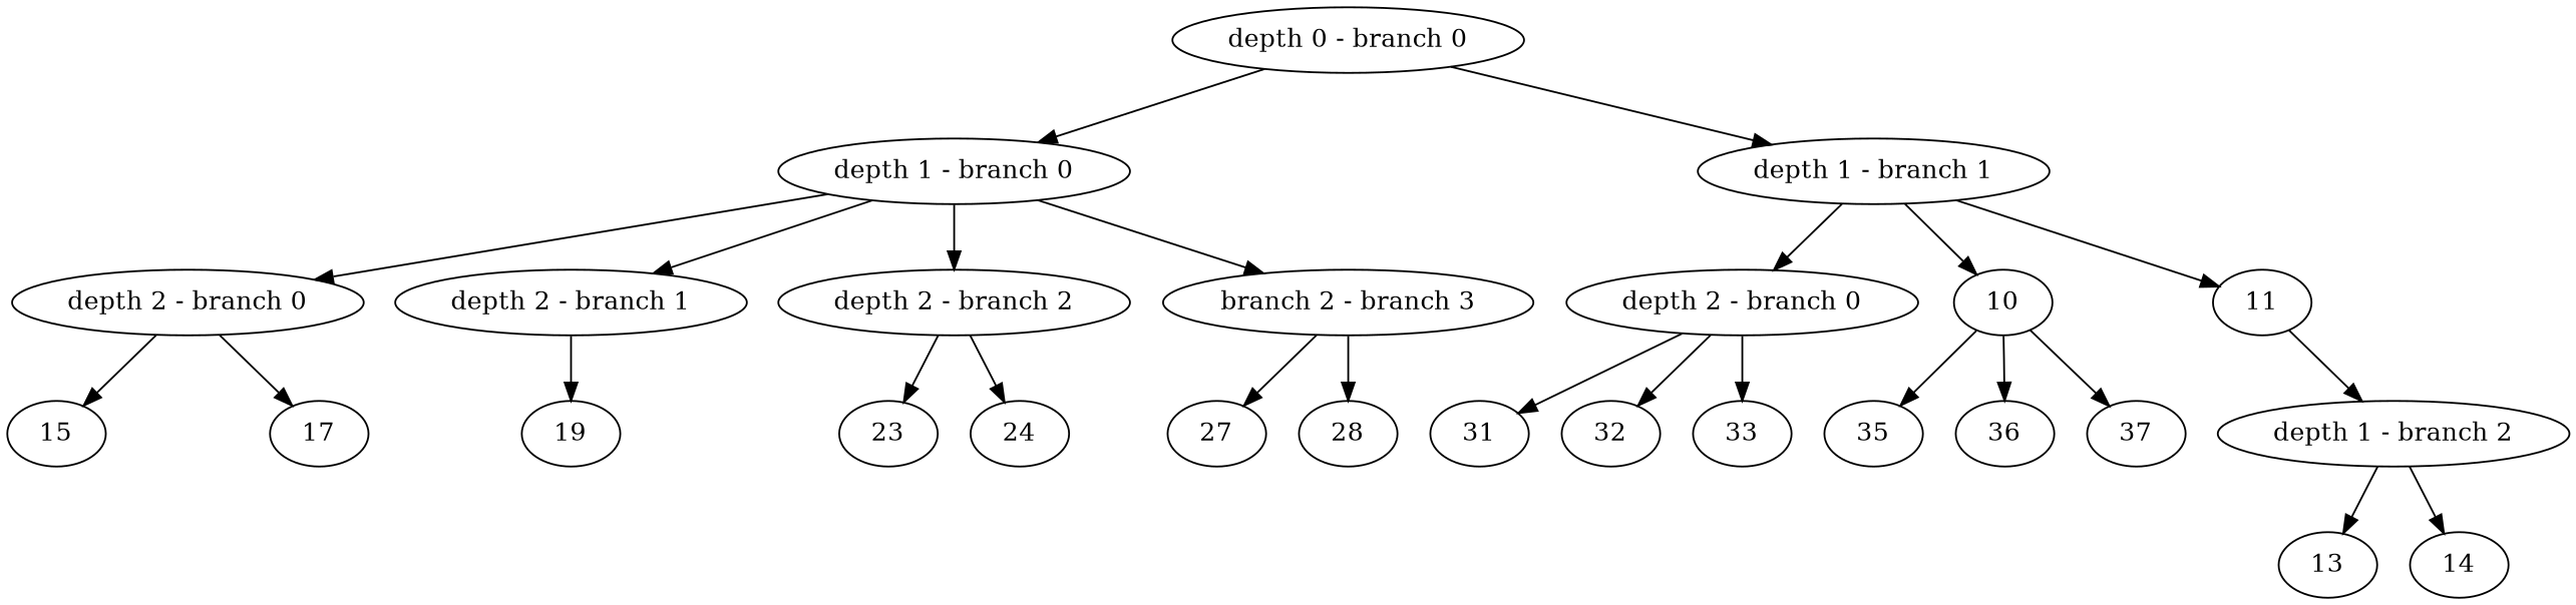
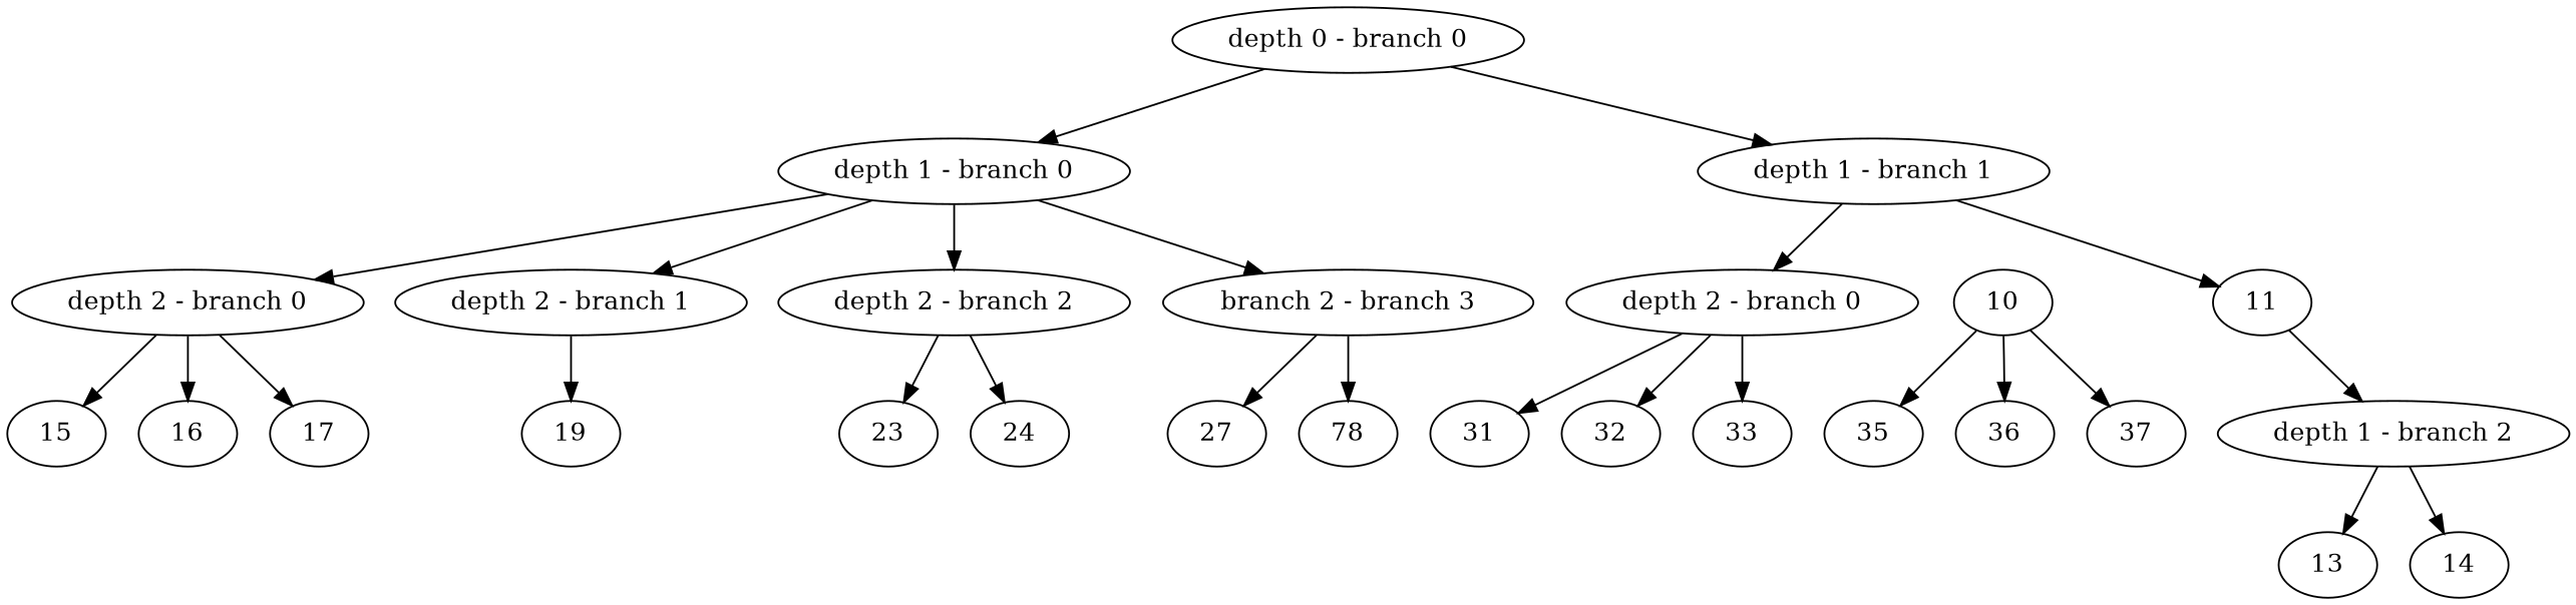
  digraph {
    splines=true
    n1 [label="depth 0 - branch 0"]
    n2 [label="depth 1 - branch 0"]
    n3 [label="depth 1 - branch 1"]
    n4 [label="depth 2 - branch 0"]
    n5 [label="depth 2 - branch 1"]
    n6 [label="depth 2 - branch 2"]
    n7 [label="branch 2 - branch 3"]
    n8 [label="depth 2 - branch 0"]
    10
    11
    n11 [label="depth 1 - branch 2"]
    13
    14
    15
+   16
    17
    19
    23
    24
    27
-   28
+   28 [label=78]
    31
    32
    33
    35
    36
    37
    subgraph sub_1 {
      rank=same
    }
    n1 -> n2
    n1 -> n3
    n2 -> n4
    n2 -> n5
    n2 -> n6
    n2 -> n7
    n3 -> n8
-   n3 -> 10
    n3 -> 11
    n4 -> 15
+   n4 -> 16
    n4 -> 17
    n5 -> 19
    n6 -> 23
    n6 -> 24
    n7 -> 27
    n7 -> 28
    n8 -> 31
    n8 -> 32
    n8 -> 33
    10 -> 35
    10 -> 36
    10 -> 37
    11 -> n11
    n11 -> 13
    n11 -> 14
  }
